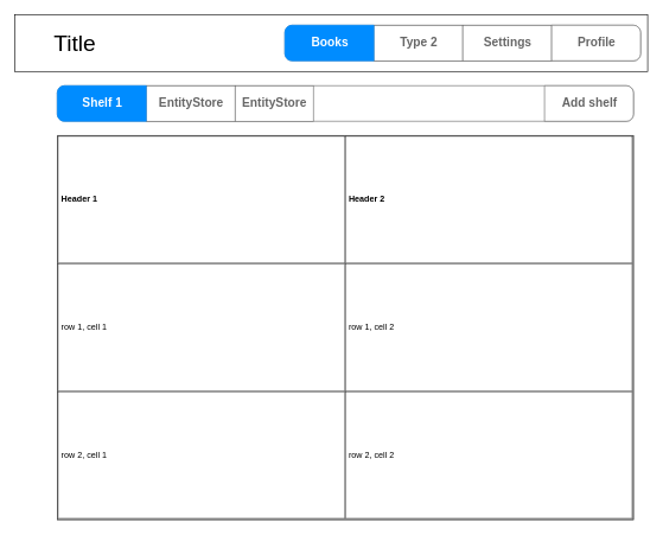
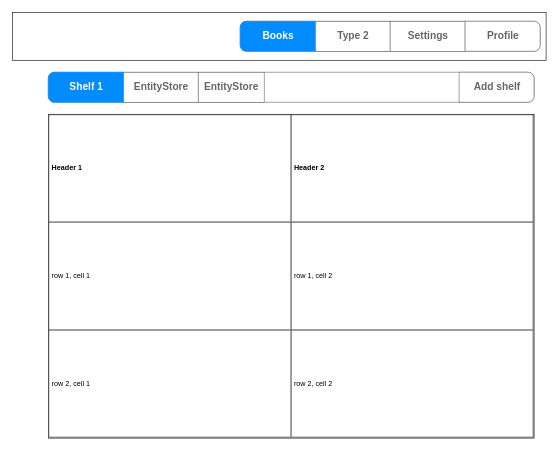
  <mxCell id="0" />
  <mxCell id="1" parent="0" />
  <mxCell id="2" value="" style="rounded=0;whiteSpace=wrap;html=1;" parent="1" vertex="1"><mxGeometry width="890" height="80" as="geometry" x="20" y="20" /></mxCell>
  <mxCell id="3" value="" style="strokeWidth=1;shadow=0;dashed=0;align=center;html=1;shape=mxgraph.mockup.rrect;rSize=10;fillColor=#ffffff;strokeColor=#666666;autosize=1;" parent="1" vertex="1"><mxGeometry x="80" y="120" width="810" height="50" as="geometry" /></mxCell>
  <mxCell id="4" value="EntityStore" style="strokeColor=inherit;fillColor=inherit;gradientColor=inherit;strokeWidth=1;shadow=0;dashed=0;align=center;html=1;shape=mxgraph.mockup.rrect;rSize=0;fontSize=17;fontColor=#666666;fontStyle=1;resizeHeight=1;" parent="3" vertex="1"><mxGeometry width="125" height="50" relative="1" as="geometry"><mxPoint x="125" as="offset" /></mxGeometry></mxCell>
  <mxCell id="5" value="EntityStore" style="strokeColor=inherit;fillColor=inherit;gradientColor=inherit;strokeWidth=1;shadow=0;dashed=0;align=center;html=1;shape=mxgraph.mockup.rrect;rSize=0;fontSize=17;fontColor=#666666;fontStyle=1;resizeHeight=1;autosize=0;" parent="3" vertex="1"><mxGeometry width="110" height="50" relative="1" as="geometry"><mxPoint x="250" as="offset" /></mxGeometry></mxCell>
  <mxCell id="6" value="Add shelf" style="strokeColor=inherit;fillColor=inherit;gradientColor=inherit;strokeWidth=1;shadow=0;dashed=0;align=center;html=1;shape=mxgraph.mockup.rightButton;rSize=10;fontSize=17;fontColor=#666666;fontStyle=1;resizeHeight=1;" parent="3" vertex="1"><mxGeometry x="1" width="125" height="50" relative="1" as="geometry"><mxPoint x="-125" as="offset" /></mxGeometry></mxCell>
  <mxCell id="7" value="Shelf 1" style="strokeWidth=1;shadow=0;dashed=0;align=center;html=1;shape=mxgraph.mockup.leftButton;rSize=10;fontSize=17;fontColor=#ffffff;fontStyle=1;fillColor=#008cff;strokeColor=#008cff;resizeHeight=1;" parent="3" vertex="1"><mxGeometry width="125" height="50" relative="1" as="geometry" /></mxCell>
  <mxCell id="8" value="&lt;table cellpadding=&quot;4&quot; cellspacing=&quot;0&quot; border=&quot;1&quot; style=&quot;font-size:1em;width:100%;height:100%;&quot;&gt;&lt;tr&gt;&lt;th&gt;Header 1&lt;/th&gt;&lt;th&gt;Header 2&lt;/th&gt;&lt;/tr&gt;&lt;tr&gt;&lt;td&gt;row 1, cell 1&lt;/td&gt;&lt;td&gt;row 1, cell 2&lt;/td&gt;&lt;/tr&gt;&lt;tr&gt;&lt;td&gt;row 2, cell 1&lt;/td&gt;&lt;td&gt;row 2, cell 2&lt;/td&gt;&lt;/tr&gt;&lt;/table&gt; " style="verticalAlign=top;align=left;overflow=fill;fontSize=12;fontFamily=Helvetica;html=1" parent="1" vertex="1"><mxGeometry x="80" y="190" width="810" height="540" as="geometry" /></mxCell>
  <mxCell id="9" value="" style="strokeWidth=1;shadow=0;dashed=0;align=center;html=1;shape=mxgraph.mockup.rrect;rSize=10;fillColor=#ffffff;strokeColor=#666666;" parent="1" vertex="1"><mxGeometry x="400" y="35" width="500" height="50" as="geometry" /></mxCell>
  <mxCell id="10" value="Type 2" style="strokeColor=inherit;fillColor=inherit;gradientColor=inherit;strokeWidth=1;shadow=0;dashed=0;align=center;html=1;shape=mxgraph.mockup.rrect;rSize=0;fontSize=17;fontColor=#666666;fontStyle=1;resizeHeight=1;" parent="9" vertex="1"><mxGeometry width="125" height="50" relative="1" as="geometry"><mxPoint x="125" as="offset" /></mxGeometry></mxCell>
  <mxCell id="11" value="Settings" style="strokeColor=inherit;fillColor=inherit;gradientColor=inherit;strokeWidth=1;shadow=0;dashed=0;align=center;html=1;shape=mxgraph.mockup.rrect;rSize=0;fontSize=17;fontColor=#666666;fontStyle=1;resizeHeight=1;" parent="9" vertex="1"><mxGeometry width="125" height="50" relative="1" as="geometry"><mxPoint x="250" as="offset" /></mxGeometry></mxCell>
  <mxCell id="12" value="Profile" style="strokeColor=inherit;fillColor=inherit;gradientColor=inherit;strokeWidth=1;shadow=0;dashed=0;align=center;html=1;shape=mxgraph.mockup.rightButton;rSize=10;fontSize=17;fontColor=#666666;fontStyle=1;resizeHeight=1;" parent="9" vertex="1"><mxGeometry x="1" width="125" height="50" relative="1" as="geometry"><mxPoint x="-125" as="offset" /></mxGeometry></mxCell>
  <mxCell id="13" value="Books" style="strokeWidth=1;shadow=0;dashed=0;align=center;html=1;shape=mxgraph.mockup.leftButton;rSize=10;fontSize=17;fontColor=#ffffff;fontStyle=1;fillColor=#008cff;strokeColor=#008cff;resizeHeight=1;" parent="9" vertex="1"><mxGeometry width="125" height="50" relative="1" as="geometry" /></mxCell>
- <mxCell id="14" value="Title" style="text;html=1;strokeColor=none;fillColor=none;align=center;verticalAlign=middle;whiteSpace=wrap;rounded=0;fontSize=32;" parent="1" vertex="1"><mxGeometry width="170" height="80" as="geometry" x="20" y="20" /></mxCell>
